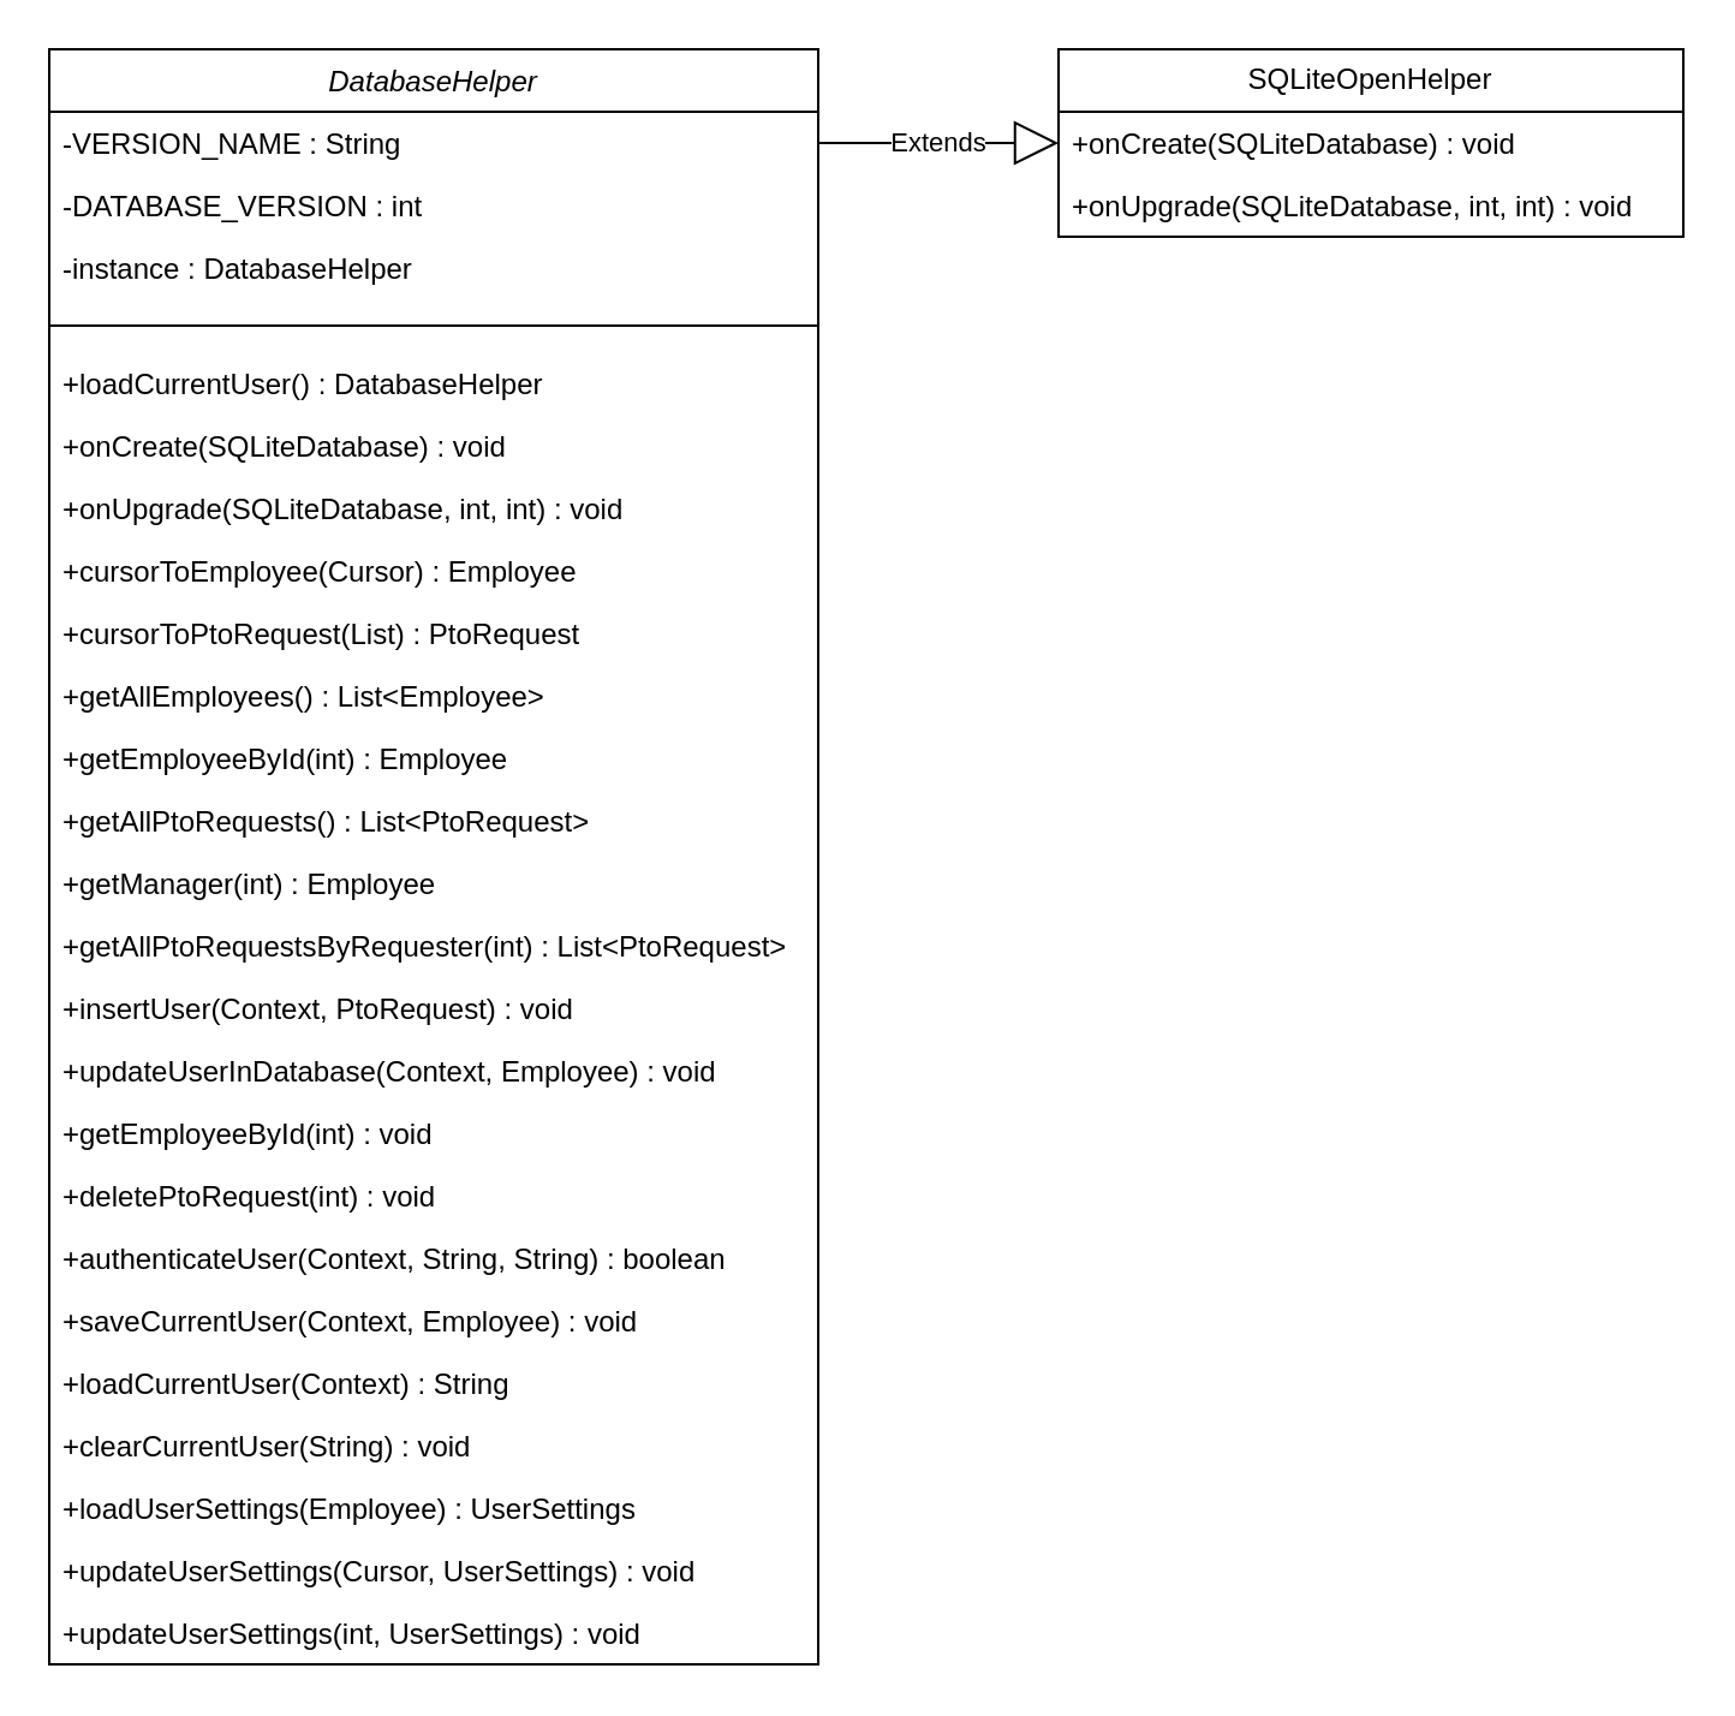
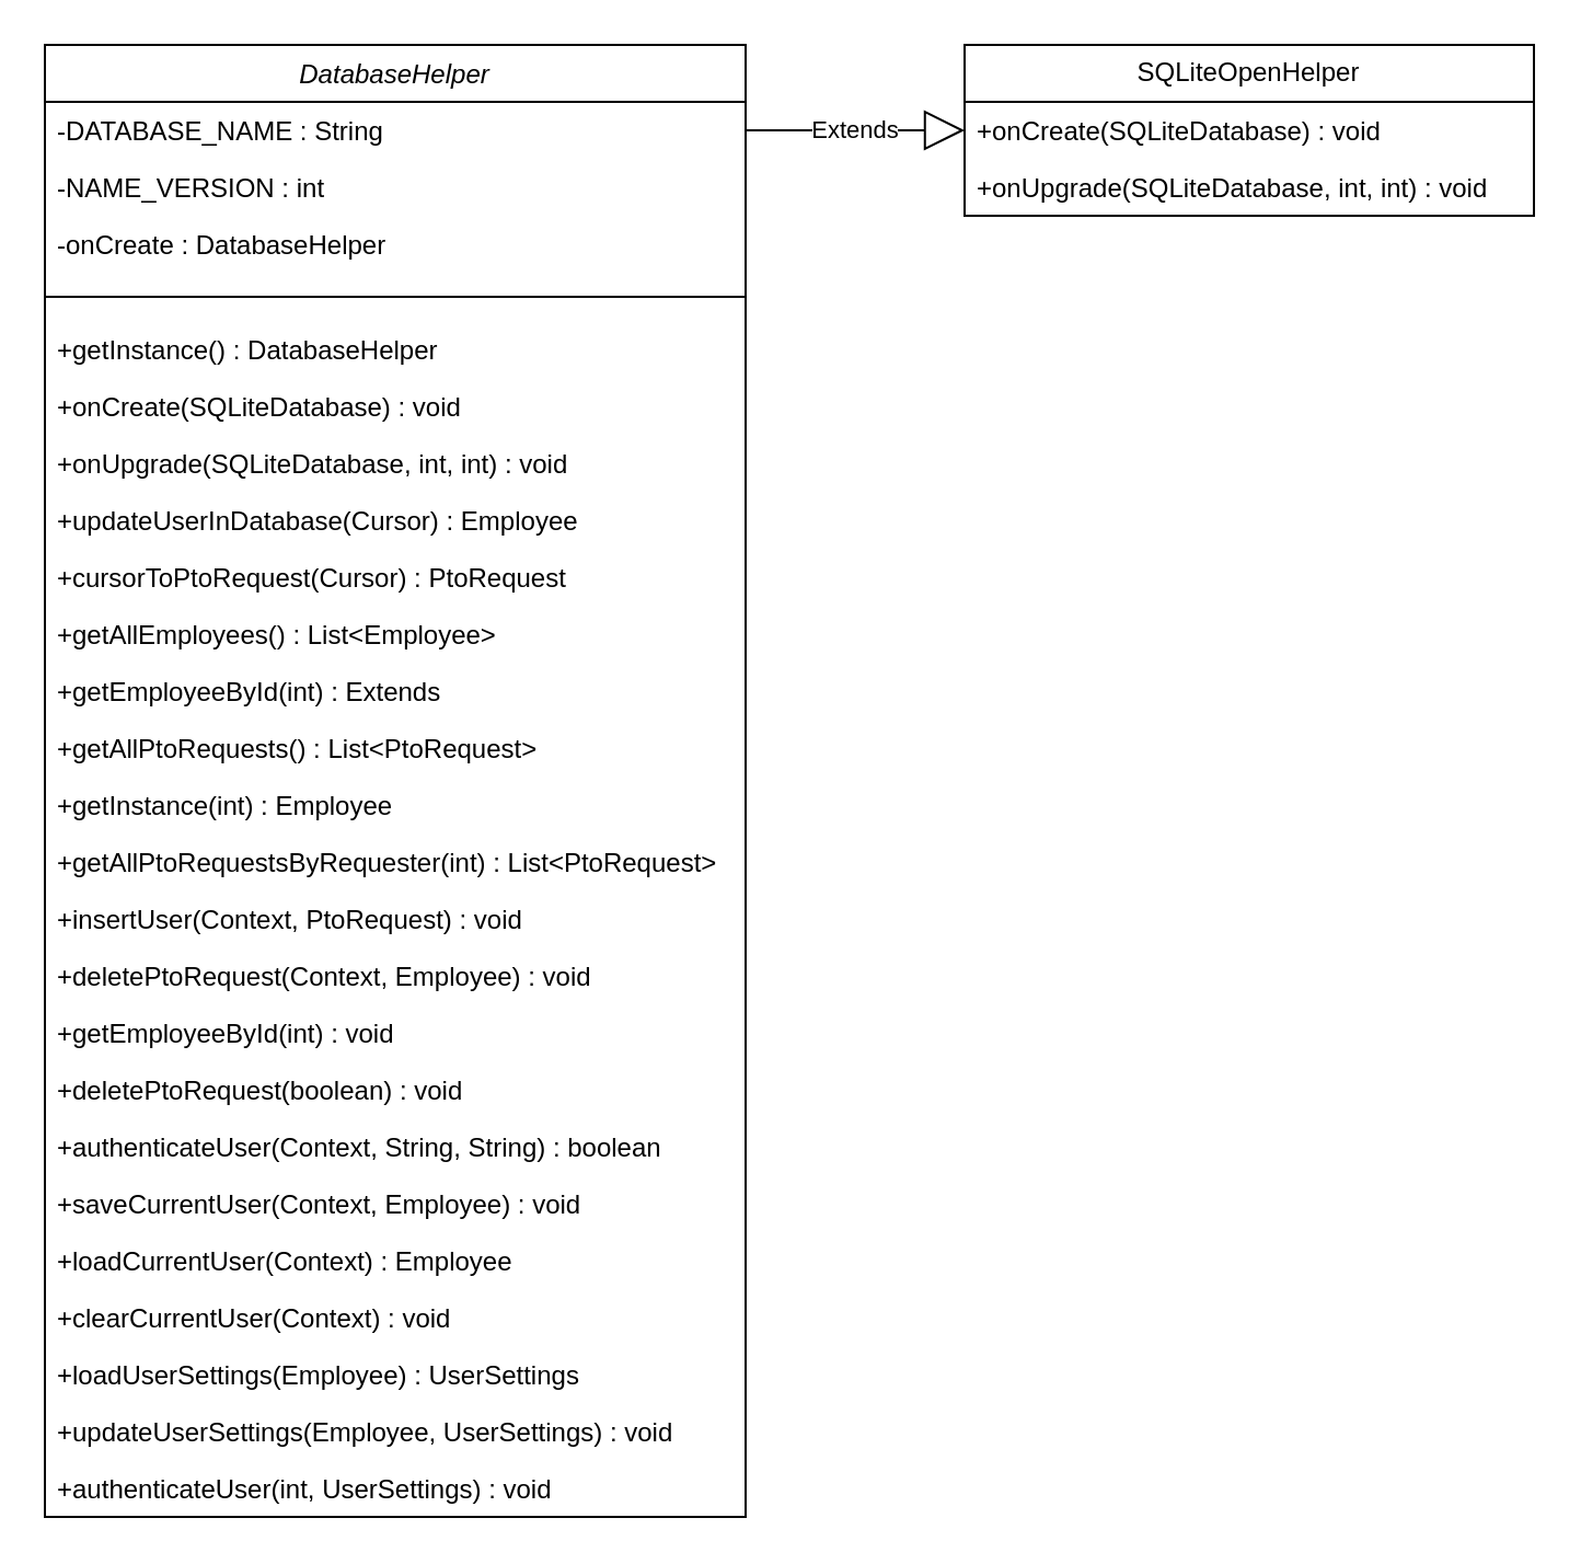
  <mxCell id="0" />
  <mxCell id="1" parent="0" />
  <mxCell id="2" value="DatabaseHelper" style="swimlane;fontStyle=2;align=center;verticalAlign=top;childLayout=stackLayout;horizontal=1;startSize=26;horizontalStack=0;resizeParent=1;resizeLast=0;collapsible=1;marginBottom=0;rounded=0;shadow=0;strokeWidth=1;" vertex="1" parent="1"><mxGeometry x="20" y="20" width="320" height="672" as="geometry"><mxRectangle x="230" y="140" width="160" height="26" as="alternateBounds" /></mxGeometry></mxCell>
- <mxCell id="3" value="-VERSION_NAME : String" style="text;align=left;verticalAlign=top;spacingLeft=4;spacingRight=4;overflow=hidden;rotatable=0;points=[[0,0.5],[1,0.5]];portConstraint=eastwest;rounded=0;shadow=0;html=0;" vertex="1" parent="2"><mxGeometry y="26" width="320" height="26" as="geometry" /></mxCell>
- <mxCell id="4" value="-DATABASE_VERSION : int" style="text;align=left;verticalAlign=top;spacingLeft=4;spacingRight=4;overflow=hidden;rotatable=0;points=[[0,0.5],[1,0.5]];portConstraint=eastwest;rounded=0;shadow=0;html=0;" vertex="1" parent="2"><mxGeometry y="52" width="320" height="26" as="geometry" /></mxCell>
- <mxCell id="5" value="-instance : DatabaseHelper" style="text;align=left;verticalAlign=top;spacingLeft=4;spacingRight=4;overflow=hidden;rotatable=0;points=[[0,0.5],[1,0.5]];portConstraint=eastwest;rounded=0;shadow=0;html=0;" vertex="1" parent="2"><mxGeometry y="78" width="320" height="26" as="geometry" /></mxCell>
+ <mxCell id="3" value="-DATABASE_NAME : String" style="text;align=left;verticalAlign=top;spacingLeft=4;spacingRight=4;overflow=hidden;rotatable=0;points=[[0,0.5],[1,0.5]];portConstraint=eastwest;rounded=0;shadow=0;html=0;" vertex="1" parent="2"><mxGeometry y="26" width="320" height="26" as="geometry" /></mxCell>
+ <mxCell id="4" value="-NAME_VERSION : int" style="text;align=left;verticalAlign=top;spacingLeft=4;spacingRight=4;overflow=hidden;rotatable=0;points=[[0,0.5],[1,0.5]];portConstraint=eastwest;rounded=0;shadow=0;html=0;" vertex="1" parent="2"><mxGeometry y="52" width="320" height="26" as="geometry" /></mxCell>
+ <mxCell id="5" value="-onCreate : DatabaseHelper" style="text;align=left;verticalAlign=top;spacingLeft=4;spacingRight=4;overflow=hidden;rotatable=0;points=[[0,0.5],[1,0.5]];portConstraint=eastwest;rounded=0;shadow=0;html=0;" vertex="1" parent="2"><mxGeometry y="78" width="320" height="26" as="geometry" /></mxCell>
  <mxCell id="6" value="" style="line;html=1;strokeWidth=1;align=left;verticalAlign=middle;spacingTop=-1;spacingLeft=3;spacingRight=3;rotatable=0;labelPosition=right;points=[];portConstraint=eastwest;" vertex="1" parent="2"><mxGeometry y="104" width="320" height="22" as="geometry" /></mxCell>
- <mxCell id="7" value="+loadCurrentUser() : DatabaseHelper" style="text;align=left;verticalAlign=top;spacingLeft=4;spacingRight=4;overflow=hidden;rotatable=0;points=[[0,0.5],[1,0.5]];portConstraint=eastwest;" vertex="1" parent="2"><mxGeometry y="126" width="320" height="26" as="geometry" /></mxCell>
+ <mxCell id="7" value="+getInstance() : DatabaseHelper" style="text;align=left;verticalAlign=top;spacingLeft=4;spacingRight=4;overflow=hidden;rotatable=0;points=[[0,0.5],[1,0.5]];portConstraint=eastwest;" vertex="1" parent="2"><mxGeometry y="126" width="320" height="26" as="geometry" /></mxCell>
  <mxCell id="8" value="+onCreate(SQLiteDatabase) : void" style="text;align=left;verticalAlign=top;spacingLeft=4;spacingRight=4;overflow=hidden;rotatable=0;points=[[0,0.5],[1,0.5]];portConstraint=eastwest;" vertex="1" parent="2"><mxGeometry y="152" width="320" height="26" as="geometry" /></mxCell>
  <mxCell id="9" value="+onUpgrade(SQLiteDatabase, int, int) : void" style="text;align=left;verticalAlign=top;spacingLeft=4;spacingRight=4;overflow=hidden;rotatable=0;points=[[0,0.5],[1,0.5]];portConstraint=eastwest;" vertex="1" parent="2"><mxGeometry y="178" width="320" height="26" as="geometry" /></mxCell>
- <mxCell id="10" value="+cursorToEmployee(Cursor) : Employee" style="text;align=left;verticalAlign=top;spacingLeft=4;spacingRight=4;overflow=hidden;rotatable=0;points=[[0,0.5],[1,0.5]];portConstraint=eastwest;" vertex="1" parent="2"><mxGeometry y="204" width="320" height="26" as="geometry" /></mxCell>
- <mxCell id="11" value="+cursorToPtoRequest(List) : PtoRequest" style="text;align=left;verticalAlign=top;spacingLeft=4;spacingRight=4;overflow=hidden;rotatable=0;points=[[0,0.5],[1,0.5]];portConstraint=eastwest;" vertex="1" parent="2"><mxGeometry y="230" width="320" height="26" as="geometry" /></mxCell>
+ <mxCell id="10" value="+updateUserInDatabase(Cursor) : Employee" style="text;align=left;verticalAlign=top;spacingLeft=4;spacingRight=4;overflow=hidden;rotatable=0;points=[[0,0.5],[1,0.5]];portConstraint=eastwest;" vertex="1" parent="2"><mxGeometry y="204" width="320" height="26" as="geometry" /></mxCell>
+ <mxCell id="11" value="+cursorToPtoRequest(Cursor) : PtoRequest" style="text;align=left;verticalAlign=top;spacingLeft=4;spacingRight=4;overflow=hidden;rotatable=0;points=[[0,0.5],[1,0.5]];portConstraint=eastwest;" vertex="1" parent="2"><mxGeometry y="230" width="320" height="26" as="geometry" /></mxCell>
  <mxCell id="12" value="+getAllEmployees() : List&lt;Employee&gt;" style="text;align=left;verticalAlign=top;spacingLeft=4;spacingRight=4;overflow=hidden;rotatable=0;points=[[0,0.5],[1,0.5]];portConstraint=eastwest;" vertex="1" parent="2"><mxGeometry y="256" width="320" height="26" as="geometry" /></mxCell>
- <mxCell id="13" value="+getEmployeeById(int) : Employee" style="text;align=left;verticalAlign=top;spacingLeft=4;spacingRight=4;overflow=hidden;rotatable=0;points=[[0,0.5],[1,0.5]];portConstraint=eastwest;" vertex="1" parent="2"><mxGeometry y="282" width="320" height="26" as="geometry" /></mxCell>
+ <mxCell id="13" value="+getEmployeeById(int) : Extends" style="text;align=left;verticalAlign=top;spacingLeft=4;spacingRight=4;overflow=hidden;rotatable=0;points=[[0,0.5],[1,0.5]];portConstraint=eastwest;" vertex="1" parent="2"><mxGeometry y="282" width="320" height="26" as="geometry" /></mxCell>
  <mxCell id="14" value="+getAllPtoRequests() : List&lt;PtoRequest&gt;" style="text;align=left;verticalAlign=top;spacingLeft=4;spacingRight=4;overflow=hidden;rotatable=0;points=[[0,0.5],[1,0.5]];portConstraint=eastwest;" vertex="1" parent="2"><mxGeometry y="308" width="320" height="26" as="geometry" /></mxCell>
- <mxCell id="15" value="+getManager(int) : Employee" style="text;align=left;verticalAlign=top;spacingLeft=4;spacingRight=4;overflow=hidden;rotatable=0;points=[[0,0.5],[1,0.5]];portConstraint=eastwest;" vertex="1" parent="2"><mxGeometry y="334" width="320" height="26" as="geometry" /></mxCell>
+ <mxCell id="15" value="+getInstance(int) : Employee" style="text;align=left;verticalAlign=top;spacingLeft=4;spacingRight=4;overflow=hidden;rotatable=0;points=[[0,0.5],[1,0.5]];portConstraint=eastwest;" vertex="1" parent="2"><mxGeometry y="334" width="320" height="26" as="geometry" /></mxCell>
  <mxCell id="16" value="+getAllPtoRequestsByRequester(int) : List&lt;PtoRequest&gt;" style="text;align=left;verticalAlign=top;spacingLeft=4;spacingRight=4;overflow=hidden;rotatable=0;points=[[0,0.5],[1,0.5]];portConstraint=eastwest;" vertex="1" parent="2"><mxGeometry y="360" width="320" height="26" as="geometry" /></mxCell>
  <mxCell id="17" value="+insertUser(Context, PtoRequest) : void" style="text;align=left;verticalAlign=top;spacingLeft=4;spacingRight=4;overflow=hidden;rotatable=0;points=[[0,0.5],[1,0.5]];portConstraint=eastwest;" vertex="1" parent="2"><mxGeometry y="386" width="320" height="26" as="geometry" /></mxCell>
- <mxCell id="18" value="+updateUserInDatabase(Context, Employee) : void" style="text;align=left;verticalAlign=top;spacingLeft=4;spacingRight=4;overflow=hidden;rotatable=0;points=[[0,0.5],[1,0.5]];portConstraint=eastwest;" vertex="1" parent="2"><mxGeometry y="412" width="320" height="26" as="geometry" /></mxCell>
+ <mxCell id="18" value="+deletePtoRequest(Context, Employee) : void" style="text;align=left;verticalAlign=top;spacingLeft=4;spacingRight=4;overflow=hidden;rotatable=0;points=[[0,0.5],[1,0.5]];portConstraint=eastwest;" vertex="1" parent="2"><mxGeometry y="412" width="320" height="26" as="geometry" /></mxCell>
  <mxCell id="19" value="+getEmployeeById(int) : void" style="text;align=left;verticalAlign=top;spacingLeft=4;spacingRight=4;overflow=hidden;rotatable=0;points=[[0,0.5],[1,0.5]];portConstraint=eastwest;" vertex="1" parent="2"><mxGeometry y="438" width="320" height="26" as="geometry" /></mxCell>
- <mxCell id="20" value="+deletePtoRequest(int) : void" style="text;align=left;verticalAlign=top;spacingLeft=4;spacingRight=4;overflow=hidden;rotatable=0;points=[[0,0.5],[1,0.5]];portConstraint=eastwest;" vertex="1" parent="2"><mxGeometry y="464" width="320" height="26" as="geometry" /></mxCell>
+ <mxCell id="20" value="+deletePtoRequest(boolean) : void" style="text;align=left;verticalAlign=top;spacingLeft=4;spacingRight=4;overflow=hidden;rotatable=0;points=[[0,0.5],[1,0.5]];portConstraint=eastwest;" vertex="1" parent="2"><mxGeometry y="464" width="320" height="26" as="geometry" /></mxCell>
  <mxCell id="21" value="+authenticateUser(Context, String, String) : boolean" style="text;align=left;verticalAlign=top;spacingLeft=4;spacingRight=4;overflow=hidden;rotatable=0;points=[[0,0.5],[1,0.5]];portConstraint=eastwest;" vertex="1" parent="2"><mxGeometry y="490" width="320" height="26" as="geometry" /></mxCell>
  <mxCell id="22" value="+saveCurrentUser(Context, Employee) : void" style="text;align=left;verticalAlign=top;spacingLeft=4;spacingRight=4;overflow=hidden;rotatable=0;points=[[0,0.5],[1,0.5]];portConstraint=eastwest;" vertex="1" parent="2"><mxGeometry y="516" width="320" height="26" as="geometry" /></mxCell>
- <mxCell id="23" value="+loadCurrentUser(Context) : String" style="text;align=left;verticalAlign=top;spacingLeft=4;spacingRight=4;overflow=hidden;rotatable=0;points=[[0,0.5],[1,0.5]];portConstraint=eastwest;" vertex="1" parent="2"><mxGeometry y="542" width="320" height="26" as="geometry" /></mxCell>
- <mxCell id="24" value="+clearCurrentUser(String) : void" style="text;align=left;verticalAlign=top;spacingLeft=4;spacingRight=4;overflow=hidden;rotatable=0;points=[[0,0.5],[1,0.5]];portConstraint=eastwest;" vertex="1" parent="2"><mxGeometry y="568" width="320" height="26" as="geometry" /></mxCell>
+ <mxCell id="23" value="+loadCurrentUser(Context) : Employee" style="text;align=left;verticalAlign=top;spacingLeft=4;spacingRight=4;overflow=hidden;rotatable=0;points=[[0,0.5],[1,0.5]];portConstraint=eastwest;" vertex="1" parent="2"><mxGeometry y="542" width="320" height="26" as="geometry" /></mxCell>
+ <mxCell id="24" value="+clearCurrentUser(Context) : void" style="text;align=left;verticalAlign=top;spacingLeft=4;spacingRight=4;overflow=hidden;rotatable=0;points=[[0,0.5],[1,0.5]];portConstraint=eastwest;" vertex="1" parent="2"><mxGeometry y="568" width="320" height="26" as="geometry" /></mxCell>
  <mxCell id="25" value="+loadUserSettings(Employee) : UserSettings" style="text;align=left;verticalAlign=top;spacingLeft=4;spacingRight=4;overflow=hidden;rotatable=0;points=[[0,0.5],[1,0.5]];portConstraint=eastwest;" vertex="1" parent="2"><mxGeometry y="594" width="320" height="26" as="geometry" /></mxCell>
- <mxCell id="26" value="+updateUserSettings(Cursor, UserSettings) : void" style="text;align=left;verticalAlign=top;spacingLeft=4;spacingRight=4;overflow=hidden;rotatable=0;points=[[0,0.5],[1,0.5]];portConstraint=eastwest;" vertex="1" parent="2"><mxGeometry y="620" width="320" height="26" as="geometry" /></mxCell>
- <mxCell id="27" value="+updateUserSettings(int, UserSettings) : void" style="text;align=left;verticalAlign=top;spacingLeft=4;spacingRight=4;overflow=hidden;rotatable=0;points=[[0,0.5],[1,0.5]];portConstraint=eastwest;" vertex="1" parent="2"><mxGeometry y="646" width="320" height="26" as="geometry" /></mxCell>
+ <mxCell id="26" value="+updateUserSettings(Employee, UserSettings) : void" style="text;align=left;verticalAlign=top;spacingLeft=4;spacingRight=4;overflow=hidden;rotatable=0;points=[[0,0.5],[1,0.5]];portConstraint=eastwest;" vertex="1" parent="2"><mxGeometry y="620" width="320" height="26" as="geometry" /></mxCell>
+ <mxCell id="27" value="+authenticateUser(int, UserSettings) : void" style="text;align=left;verticalAlign=top;spacingLeft=4;spacingRight=4;overflow=hidden;rotatable=0;points=[[0,0.5],[1,0.5]];portConstraint=eastwest;" vertex="1" parent="2"><mxGeometry y="646" width="320" height="26" as="geometry" /></mxCell>
  <mxCell id="28" value="SQLiteOpenHelper" style="swimlane;fontStyle=0;childLayout=stackLayout;horizontal=1;startSize=26;fillColor=none;horizontalStack=0;resizeParent=1;resizeParentMax=0;resizeLast=0;collapsible=1;marginBottom=0;whiteSpace=wrap;html=1;" vertex="1" parent="1"><mxGeometry x="440" y="20" width="260" height="78" as="geometry" /></mxCell>
  <mxCell id="29" value="+onCreate(SQLiteDatabase) : void" style="text;align=left;verticalAlign=top;spacingLeft=4;spacingRight=4;overflow=hidden;rotatable=0;points=[[0,0.5],[1,0.5]];portConstraint=eastwest;" vertex="1" parent="28"><mxGeometry y="26" width="260" height="26" as="geometry" /></mxCell>
  <mxCell id="30" value="+onUpgrade(SQLiteDatabase, int, int) : void" style="text;align=left;verticalAlign=top;spacingLeft=4;spacingRight=4;overflow=hidden;rotatable=0;points=[[0,0.5],[1,0.5]];portConstraint=eastwest;" vertex="1" parent="28"><mxGeometry y="52" width="260" height="26" as="geometry" /></mxCell>
  <mxCell id="31" value="Extends" style="endArrow=block;endSize=16;endFill=0;html=1;rounded=0;exitX=1;exitY=0.5;exitDx=0;exitDy=0;entryX=0;entryY=0.5;entryDx=0;entryDy=0;" edge="1" parent="1" source="3" target="29"><mxGeometry width="160" relative="1" as="geometry"><mxPoint x="310" y="150" as="sourcePoint" /><mxPoint x="370" y="180" as="targetPoint" /></mxGeometry></mxCell>
